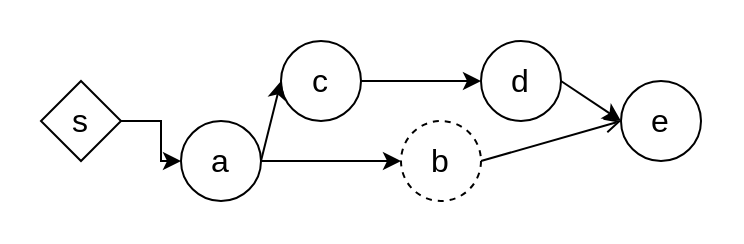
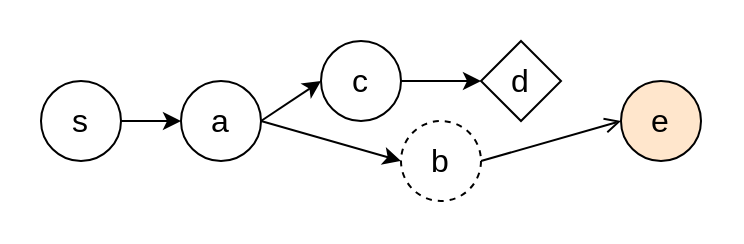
  <mxCell id="0" />
  <mxCell id="1" parent="0" />
- <mxCell id="2" value="a" style="ellipse;whiteSpace=wrap;html=1;fontSize=16;" vertex="1" parent="1"><mxGeometry x="90" y="60" width="40" height="40" as="geometry" /></mxCell>
+ <mxCell id="2" value="a" style="ellipse;whiteSpace=wrap;html=1;fontSize=16;" vertex="1" parent="1"><mxGeometry x="90" y="40" width="40" height="40" as="geometry" /></mxCell>
  <mxCell id="3" style="edgeStyle=orthogonalEdgeStyle;rounded=0;orthogonalLoop=1;jettySize=auto;html=1;entryX=0;entryY=0.5;entryDx=0;entryDy=0;fontSize=16;" edge="1" parent="1" source="4" target="2"><mxGeometry relative="1" as="geometry" /></mxCell>
- <mxCell id="4" value="s" style="rhombus;whiteSpace=wrap;html=1;fontSize=16;" vertex="1" parent="1"><mxGeometry x="20" y="40" width="40" height="40" as="geometry" /></mxCell>
+ <mxCell id="4" value="s" style="ellipse;whiteSpace=wrap;html=1;fontSize=16;" vertex="1" parent="1"><mxGeometry x="20" y="40" width="40" height="40" as="geometry" /></mxCell>
  <mxCell id="5" value="b" style="ellipse;whiteSpace=wrap;html=1;fontSize=16;dashed=1;" vertex="1" parent="1"><mxGeometry x="200" y="60" width="40" height="40" as="geometry" /></mxCell>
  <mxCell id="6" style="edgeStyle=orthogonalEdgeStyle;rounded=0;orthogonalLoop=1;jettySize=auto;html=1;entryX=0;entryY=0.5;entryDx=0;entryDy=0;fontSize=16;" edge="1" parent="1" source="7" target="8"><mxGeometry relative="1" as="geometry" /></mxCell>
- <mxCell id="7" value="c" style="ellipse;whiteSpace=wrap;html=1;fontSize=16;" vertex="1" parent="1"><mxGeometry x="140" y="20" width="40" height="40" as="geometry" /></mxCell>
- <mxCell id="8" value="d" style="ellipse;whiteSpace=wrap;html=1;fontSize=16;" vertex="1" parent="1"><mxGeometry x="240" y="20" width="40" height="40" as="geometry" /></mxCell>
- <mxCell id="9" value="e" style="ellipse;whiteSpace=wrap;html=1;fontSize=16;" vertex="1" parent="1"><mxGeometry x="310" y="40" width="40" height="40" as="geometry" /></mxCell>
+ <mxCell id="7" value="c" style="ellipse;whiteSpace=wrap;html=1;fontSize=16;" vertex="1" parent="1"><mxGeometry x="160" y="20" width="40" height="40" as="geometry" /></mxCell>
+ <mxCell id="8" value="d" style="rhombus;whiteSpace=wrap;html=1;fontSize=16;" vertex="1" parent="1"><mxGeometry x="240" y="20" width="40" height="40" as="geometry" /></mxCell>
+ <mxCell id="9" value="e" style="ellipse;whiteSpace=wrap;html=1;fontSize=16;fillColor=#ffe6cc;" vertex="1" parent="1"><mxGeometry x="310" y="40" width="40" height="40" as="geometry" /></mxCell>
  <mxCell id="10" value="" style="endArrow=classic;html=1;rounded=0;fontSize=16;exitX=1;exitY=0.5;exitDx=0;exitDy=0;entryX=0;entryY=0.5;entryDx=0;entryDy=0;" edge="1" parent="1" source="2" target="7"><mxGeometry width="50" height="50" relative="1" as="geometry"><mxPoint x="370" y="410" as="sourcePoint" /><mxPoint x="420" y="360" as="targetPoint" /></mxGeometry></mxCell>
  <mxCell id="11" value="" style="endArrow=classic;html=1;rounded=0;fontSize=16;exitX=1;exitY=0.5;exitDx=0;exitDy=0;entryX=0;entryY=0.5;entryDx=0;entryDy=0;" edge="1" parent="1" source="2" target="5"><mxGeometry width="50" height="50" relative="1" as="geometry"><mxPoint x="160" y="70" as="sourcePoint" /><mxPoint x="200" y="50" as="targetPoint" /></mxGeometry></mxCell>
  <mxCell id="12" value="" style="endArrow=open;html=1;rounded=0;fontSize=16;exitX=1;exitY=0.5;exitDx=0;exitDy=0;entryX=0;entryY=0.5;entryDx=0;entryDy=0;" edge="1" parent="1" source="5" target="9"><mxGeometry width="50" height="50" relative="1" as="geometry"><mxPoint x="230" y="170" as="sourcePoint" /><mxPoint x="270" y="200" as="targetPoint" /></mxGeometry></mxCell>
- <mxCell id="13" value="" style="endArrow=classic;html=1;rounded=0;fontSize=16;exitX=1;exitY=0.5;exitDx=0;exitDy=0;entryX=0;entryY=0.5;entryDx=0;entryDy=0;" edge="1" parent="1" source="8" target="9"><mxGeometry width="50" height="50" relative="1" as="geometry"><mxPoint x="240" y="100" as="sourcePoint" /><mxPoint x="340" y="0" as="targetPoint" /></mxGeometry></mxCell>
